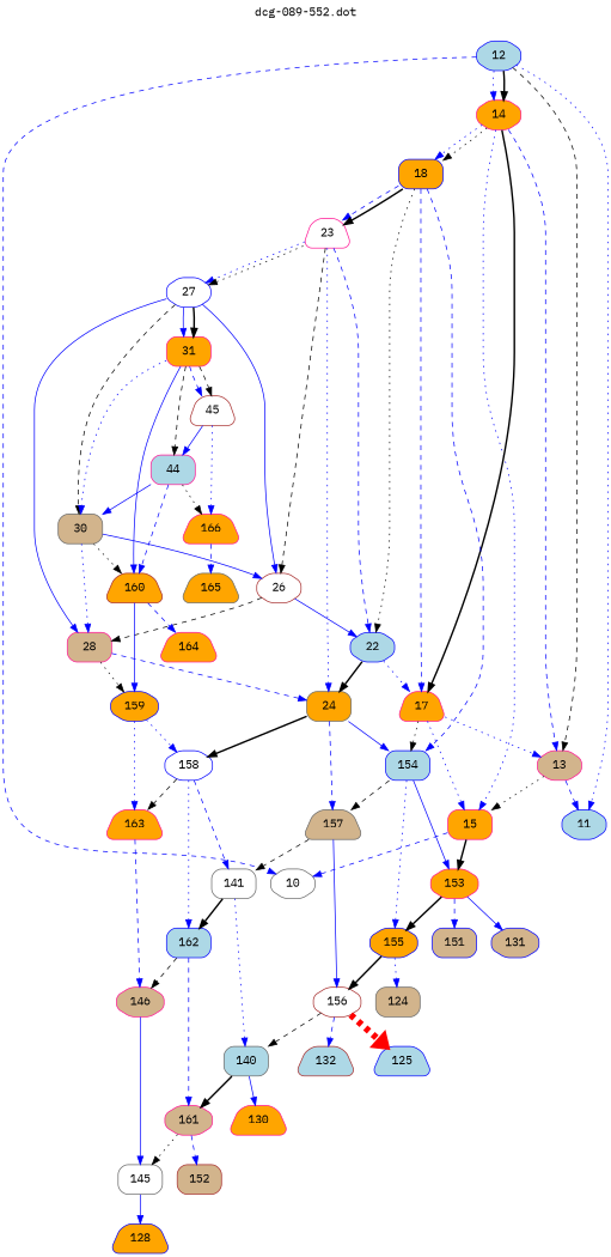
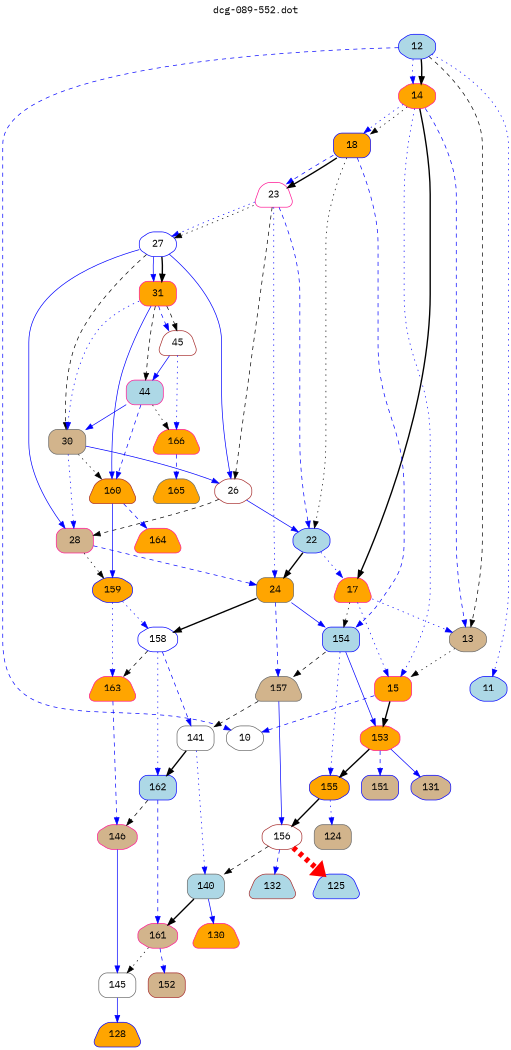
  digraph {
    fontname="IBM Plex Mono"
    label="dcg-089-552.dot"
    labelloc=t
    node [color=blue fillcolor=orange fontname="IBM Plex Mono" shape=octagon style="rounded,filled"]
    edge [color=blue fontname="IBM Plex Mono" penwidth=1 style=dashed]
    n1 [fillcolor=lightblue label=12]
    n2 [fillcolor=lightblue label=11]
    n3 [color=gray40 fillcolor=white label=10]
    n4 [color=deeppink label=14]
-   n5 [color=deeppink fillcolor=tan label=13]
+   n5 [color=gray40 fillcolor=tan label=13]
    n6 [color=deeppink label=15 shape=box]
    n7 [label=18 shape=box]
    n8 [color=deeppink label=17 shape=trapezium]
    n9 [color=deeppink label=153]
    n10 [fillcolor=lightblue label=154 shape=box]
    n11 [color=deeppink fillcolor=white label=23 shape=trapezium]
    n12 [fillcolor=lightblue label=22]
    n13 [label=155]
    n14 [fillcolor=tan label=151 shape=box]
    n15 [fillcolor=tan label=131]
    n16 [color=gray40 fillcolor=tan label=157 shape=trapezium]
    n17 [color=gray40 label=24 shape=box]
    n18 [fillcolor=white label=27]
    n19 [color=brown fillcolor=white label=26]
    n20 [color=gray40 fillcolor=white label=141 shape=box]
    n21 [color=brown fillcolor=white label=156]
    n22 [color=gray40 fillcolor=tan label=124 shape=box]
    n23 [fillcolor=white label=158]
    n24 [color=deeppink fillcolor=tan label=28 shape=box]
    n25 [color=deeppink label=31 shape=box]
    n26 [color=gray40 fillcolor=tan label=30 shape=box]
    n27 [color=deeppink label=163 shape=trapezium]
    n28 [fillcolor=lightblue label=162 shape=box]
    n29 [label=159]
    n30 [color=brown label=160 shape=trapezium]
    n31 [color=brown fillcolor=white label=45 shape=trapezium]
    n32 [color=deeppink fillcolor=lightblue label=44 shape=box]
    n33 [color=deeppink label=164 shape=trapezium]
    n34 [color=deeppink label=166 shape=trapezium]
    n35 [color=gray40 label=165 shape=trapezium]
    n36 [color=deeppink fillcolor=tan label=146]
    n37 [color=gray40 fillcolor=lightblue label=140 shape=box]
    n38 [color=deeppink fillcolor=tan label=161]
    n39 [color=gray40 fillcolor=white label=145 shape=box]
    n40 [label=128 shape=trapezium]
    n41 [color=deeppink label=130 shape=trapezium]
    n42 [color=brown fillcolor=tan label=152 shape=box]
    n43 [color=brown fillcolor=lightblue label=132 shape=trapezium]
    n44 [fillcolor=lightblue label=125 shape=trapezium]
    n1 -> n2 [style=dotted]
    n1 -> n3
    n1 -> n4 [style=dotted]
    n1 -> n4 [style=bold color="" penwidth=""]
    n1 -> n5 [color="" penwidth=""]
    n4 -> n5
    n4 -> n6 [style=dotted]
    n4 -> n7 [style=dotted]
    n4 -> n7 [style=dotted color="" penwidth=""]
    n4 -> n8 [style=bold color="" penwidth=""]
-   n5 -> n2
    n5 -> n6 [style=dotted color="" penwidth=""]
    n6 -> n3
    n6 -> n9 [style=bold color="" penwidth=""]
-   n7 -> n8
    n7 -> n10
    n7 -> n11
    n7 -> n11 [style=bold color="" penwidth=""]
    n7 -> n12 [style=dotted color="" penwidth=""]
    n8 -> n5 [style=dotted]
    n8 -> n6 [style=dotted]
    n8 -> n10 [style=dotted color="" penwidth=""]
    n9 -> n13 [style=bold color="" penwidth=""]
    n9 -> n14
    n9 -> n15 [style=bold]
    n10 -> n9 [style=bold]
    n10 -> n13 [style=dotted]
    n10 -> n16 [color="" penwidth=""]
    n11 -> n12
    n11 -> n17 [style=dotted]
    n11 -> n18 [style=dotted]
    n11 -> n18 [style=dotted color="" penwidth=""]
    n11 -> n19 [color="" penwidth=""]
    n12 -> n8 [style=dotted]
    n12 -> n17 [style=bold color="" penwidth=""]
    n13 -> n21 [style=bold color="" penwidth=""]
    n13 -> n22 [style=dotted]
    n16 -> n20 [color="" penwidth=""]
    n16 -> n21 [style=bold]
    n17 -> n10 [style=bold]
    n17 -> n16
    n17 -> n23 [style=bold color="" penwidth=""]
    n18 -> n19 [style=bold]
    n18 -> n24 [style=bold]
    n18 -> n25 [style=bold]
    n18 -> n25 [style=bold color="" penwidth=""]
    n18 -> n26 [color="" penwidth=""]
    n19 -> n12 [style=bold]
    n19 -> n24 [color="" penwidth=""]
    n20 -> n28 [style=bold color="" penwidth=""]
    n20 -> n37 [style=dotted]
    n21 -> n37 [color="" penwidth=""]
    n21 -> n43
    n21 -> n44 [color=red penwidth=8]
    n23 -> n20
    n23 -> n27 [color="" penwidth=""]
    n23 -> n28 [style=dotted]
    n24 -> n17
    n24 -> n29 [style=dotted color="" penwidth=""]
    n25 -> n26 [style=dotted]
    n25 -> n30 [style=bold]
    n25 -> n31
    n25 -> n31 [color="" penwidth=""]
    n25 -> n32 [color="" penwidth=""]
    n26 -> n19 [style=bold]
    n26 -> n24 [style=dotted]
    n26 -> n30 [style=dotted color="" penwidth=""]
    n27 -> n36
    n28 -> n36 [color="" penwidth=""]
    n28 -> n38
    n29 -> n23 [style=dotted]
    n29 -> n27 [style=dotted]
    n30 -> n29 [style=bold]
    n30 -> n33
    n31 -> n32 [style=bold]
    n31 -> n34 [style=dotted]
    n32 -> n26 [style=bold]
    n32 -> n30
    n32 -> n34 [style=dotted color="" penwidth=""]
    n34 -> n35
    n36 -> n39 [style=bold]
    n37 -> n38 [style=bold color="" penwidth=""]
    n37 -> n41 [style=bold]
    n38 -> n39 [style=dotted color="" penwidth=""]
    n38 -> n42
    n39 -> n40 [style=bold]
  }
